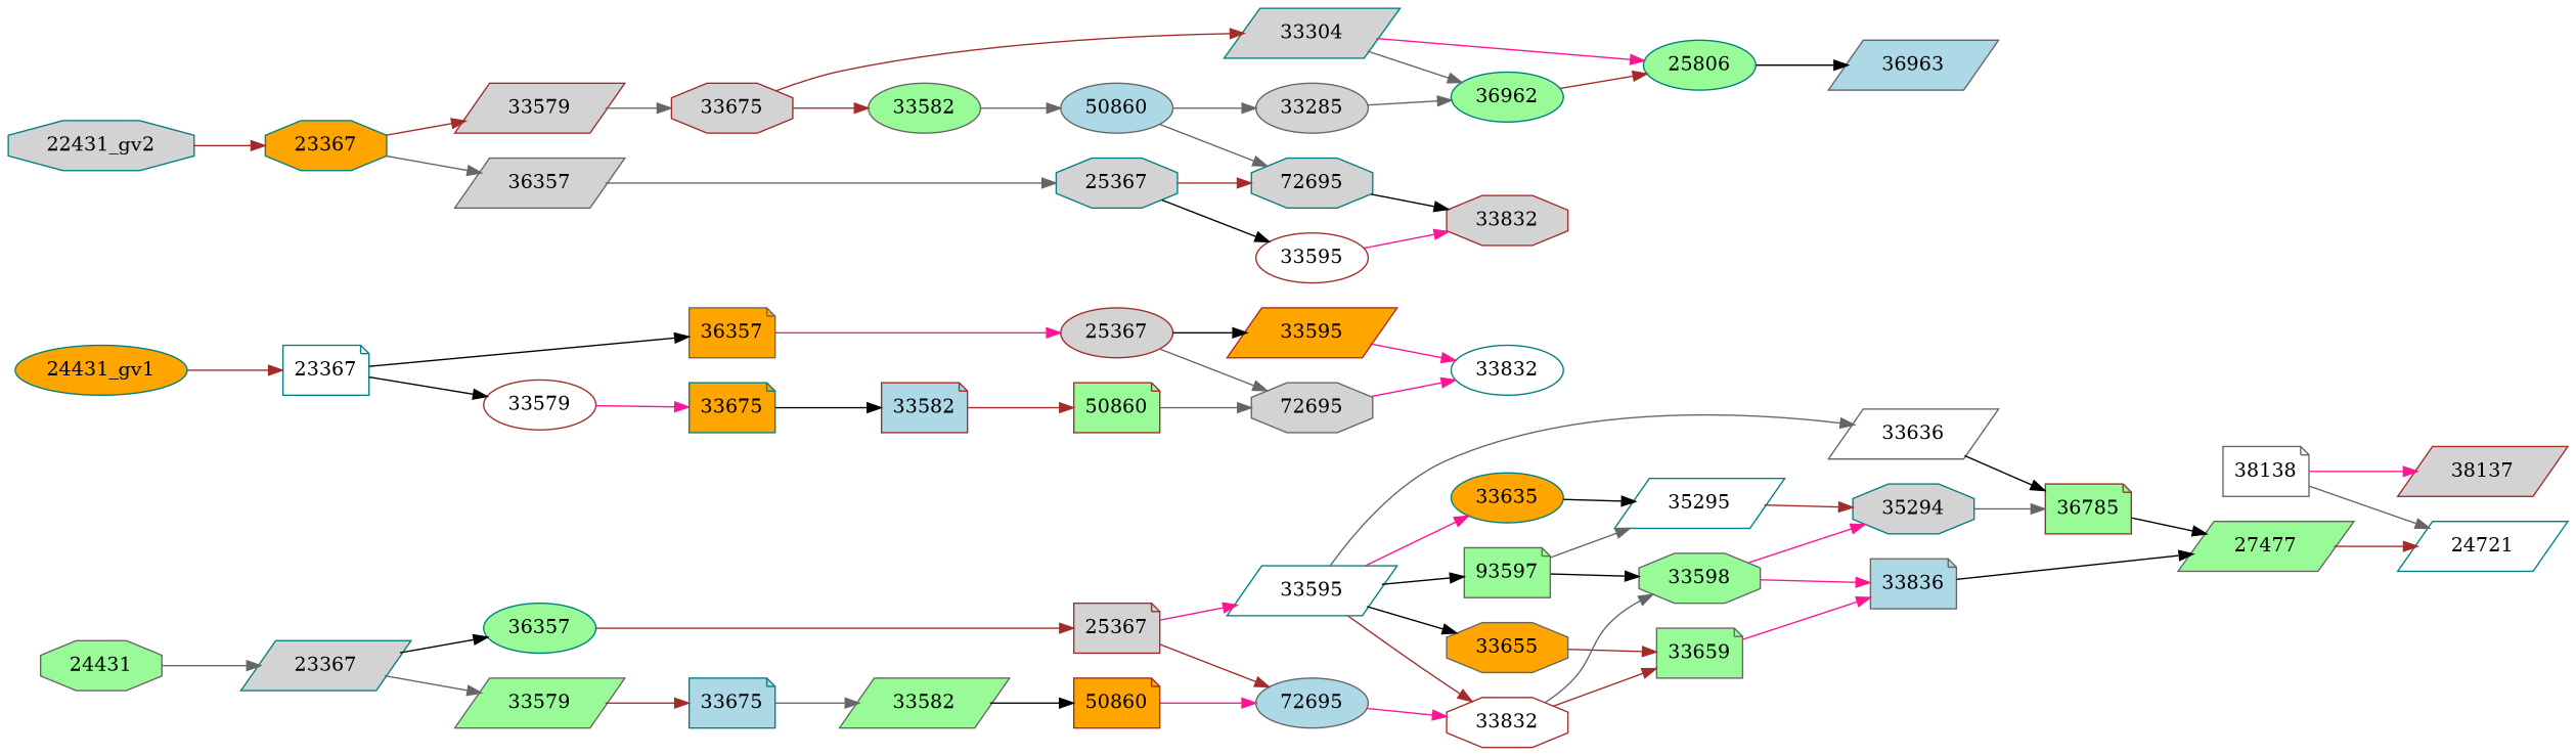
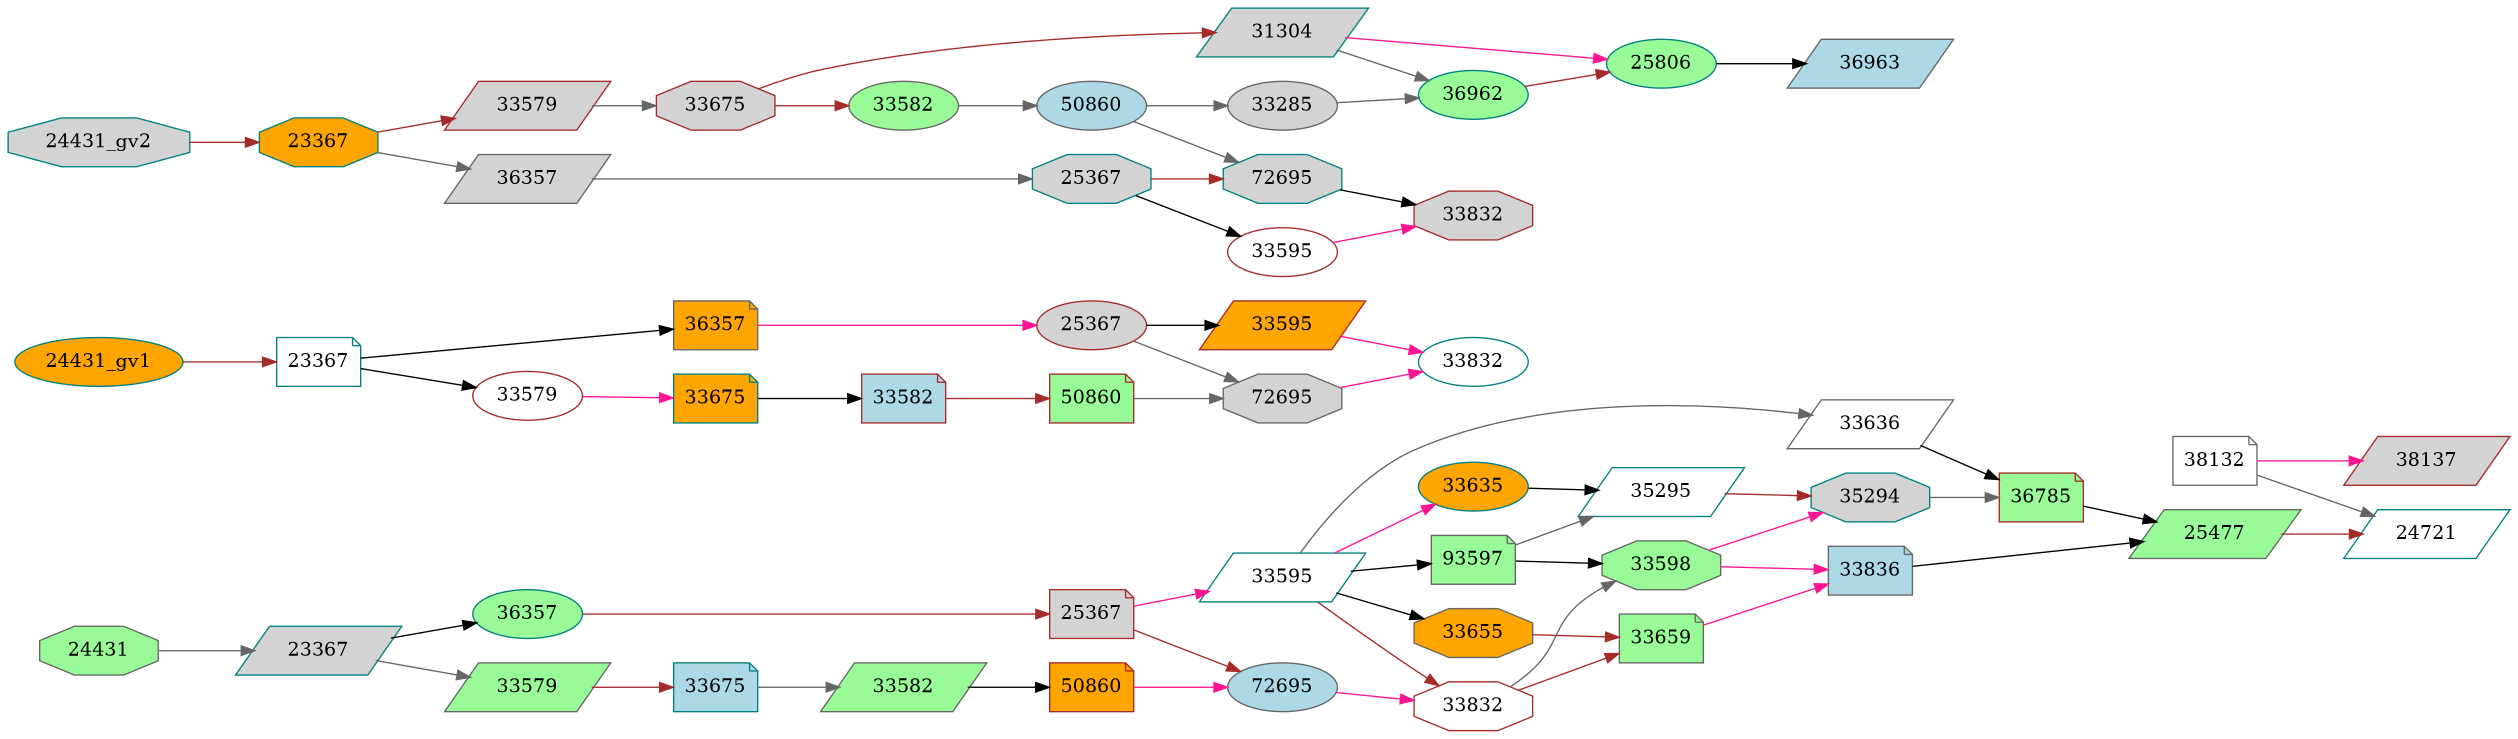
  strict digraph {
    rankdir=LR
    node [color=gray40 fillcolor=lightgrey shape=parallelogram style=filled]
    edge [color=gray40]
    n1 [color=brown label=38137]
-   n2 [fillcolor=white label=38138 shape=note]
+   n2 [fillcolor=white label=38132 shape=note]
    n3 [color=teal fillcolor=white label=24721]
-   n4 [fillcolor=palegreen label=27477]
+   n4 [fillcolor=palegreen label=25477]
    n5 [color=brown fillcolor=palegreen label=36785 shape=note]
    n6 [fillcolor=lightblue label=33836 shape=note]
    n7 [color=teal label=35294 shape=octagon]
    n8 [fillcolor=white label=33636]
    n9 [fillcolor=palegreen label=33659 shape=note]
    n10 [fillcolor=palegreen label=33598 shape=octagon]
    n11 [color=teal fillcolor=white label=35295]
    n12 [color=teal fillcolor=white label=33595]
    n13 [fillcolor=orange label=33655 shape=octagon]
    n14 [color=brown fillcolor=white label=33832 shape=octagon]
    n15 [fillcolor=palegreen label=93597 shape=note]
    n16 [color=teal fillcolor=orange label=33635 shape=ellipse]
    n17 [color=brown label=25367 shape=note]
    n18 [fillcolor=lightblue label=72695 shape=ellipse]
    n19 [color=teal fillcolor=palegreen label=36357 shape=ellipse]
    n20 [color=brown fillcolor=orange label=50860 shape=note]
    n21 [color=teal label=23367]
    n22 [fillcolor=palegreen label=33579]
    n23 [color=teal fillcolor=lightblue label=33675 shape=note]
    n24 [fillcolor=palegreen label=33582]
    n25 [fillcolor=palegreen label=24431 shape=octagon]
    n26 [color=brown fillcolor=orange label=33595]
    n27 [color=teal fillcolor=white label=33832 shape=ellipse]
    n28 [color=brown label=25367 shape=ellipse]
    n29 [label=72695 shape=octagon]
    n30 [fillcolor=orange label=36357 shape=note]
    n31 [color=brown fillcolor=palegreen label=50860 shape=note]
    n32 [color=teal fillcolor=white label=23367 shape=note]
    n33 [color=brown fillcolor=white label=33579 shape=ellipse]
    n34 [color=teal fillcolor=orange label=33675 shape=note]
    n35 [color=brown fillcolor=lightblue label=33582 shape=note]
    "24431_gv1" [color=teal fillcolor=orange shape=ellipse]
    n37 [fillcolor=lightblue label=50860 shape=ellipse]
    n38 [color=teal label=72695 shape=octagon]
    n39 [label=33285 shape=ellipse]
    n40 [color=brown label=33832 shape=octagon]
    n41 [color=teal fillcolor=palegreen label=36962 shape=ellipse]
    n42 [fillcolor=palegreen label=33582 shape=ellipse]
    n43 [color=brown label=33675 shape=octagon]
-   n44 [color=teal label=33304]
+   n44 [color=teal label=31304]
    n45 [color=teal fillcolor=palegreen label=25806 shape=ellipse]
    n46 [color=brown fillcolor=white label=33595 shape=ellipse]
    n47 [color=brown label=33579]
    n48 [color=teal label=25367 shape=octagon]
    n49 [color=teal fillcolor=orange label=23367 shape=octagon]
    n50 [label=36357]
    n51 [fillcolor=lightblue label=36963]
-   "24431_gv2" [color=teal shape=octagon label="22431_gv2"]
+   "24431_gv2" [color=teal shape=octagon]
    subgraph sub_1 {
      n1
      n2
      n3
      n4
      n5
      n6
      n7
      n8
      n9
      n10
      n11
      n12
      n13
      n14
      n15
      n16
      n17
      n18
      n19
      n20
      n21
      n22
      n23
      n24
      n25
    }
    subgraph sub_2 {
      n26
      n27
      n28
      n29
      n30
      n31
      n32
      n33
      n34
      n35
      "24431_gv1"
    }
    subgraph sub_3 {
      n37
      n38
      n39
      n40
      n41
      n42
      n43
      n44
      n45
      n46
      n47
      n48
      n49
      n50
      n51
      "24431_gv2"
    }
    n2 -> n1 [color=deeppink]
    n2 -> n3
    n4 -> n3 [color=brown]
    n5 -> n4 [color=black]
    n6 -> n4 [color=black]
    n7 -> n5
    n8 -> n5 [color=black]
    n9 -> n6 [color=deeppink]
    n10 -> n6 [color=deeppink]
    n10 -> n7 [color=deeppink]
    n11 -> n7 [color=brown]
    n12 -> n8
    n12 -> n13 [color=black]
    n12 -> n14 [color=brown]
    n12 -> n15 [color=black]
    n12 -> n16 [color=deeppink]
    n13 -> n9 [color=brown]
    n14 -> n9 [color=brown]
    n14 -> n10
    n15 -> n10 [color=black]
    n15 -> n11
    n16 -> n11 [color=black]
    n17 -> n12 [color=deeppink]
    n17 -> n18 [color=brown]
    n18 -> n14 [color=deeppink]
    n19 -> n17 [color=brown]
    n20 -> n18 [color=deeppink]
    n21 -> n19 [color=black]
    n21 -> n22
    n22 -> n23 [color=brown]
    n23 -> n24
    n24 -> n20 [color=black]
    n25 -> n21
    n26 -> n27 [color=deeppink]
    n28 -> n26 [color=black]
    n28 -> n29
    n29 -> n27 [color=deeppink]
    n30 -> n28 [color=deeppink]
    n31 -> n29
    n32 -> n30 [color=black]
    n32 -> n33 [color=black]
    n33 -> n34 [color=deeppink]
    n34 -> n35 [color=black]
    n35 -> n31 [color=brown]
    "24431_gv1" -> n32 [color=brown]
    n37 -> n38
    n37 -> n39
    n38 -> n40 [color=black]
    n39 -> n41
    n41 -> n45 [color=brown]
    n42 -> n37
    n43 -> n42 [color=brown]
    n43 -> n44 [color=brown]
    n44 -> n41
    n44 -> n45 [color=deeppink]
    n45 -> n51 [color=black]
    n46 -> n40 [color=deeppink]
    n47 -> n43
    n48 -> n38 [color=brown]
    n48 -> n46 [color=black]
    n49 -> n47 [color=brown]
    n49 -> n50
    n50 -> n48
    "24431_gv2" -> n49 [color=brown]
  }
